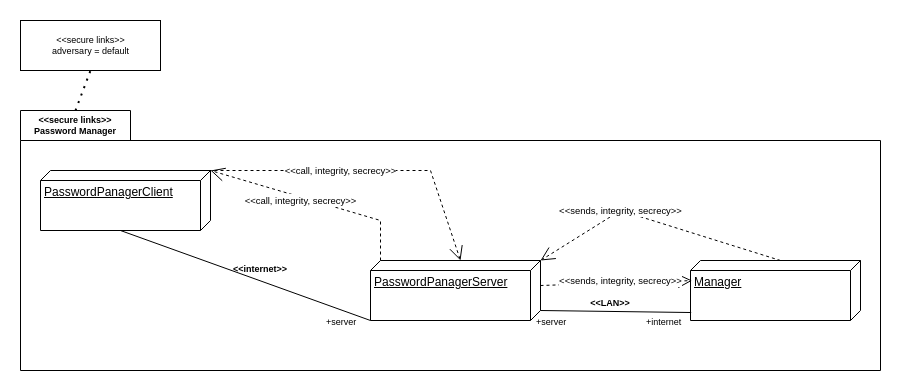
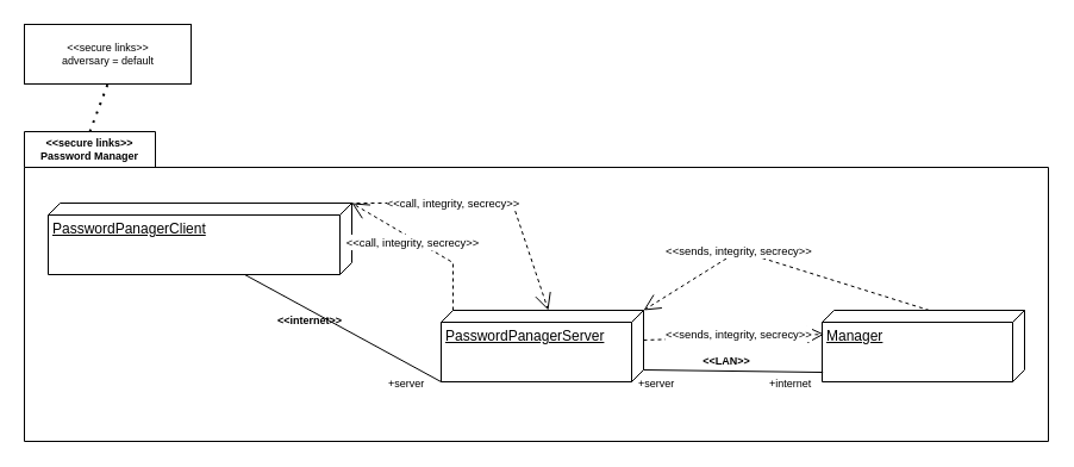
  <mxCell id="0" />
  <mxCell id="1" parent="0" />
  <mxCell id="2" value="" style="shape=folder;fontStyle=1;spacingTop=10;tabWidth=110;tabHeight=30;tabPosition=left;html=1;" parent="1" vertex="1"><mxGeometry x="20" y="110" width="860" height="260" as="geometry" /></mxCell>
- <mxCell id="3" value="PasswordPanagerClient" style="verticalAlign=top;align=left;spacingTop=8;spacingLeft=2;spacingRight=12;shape=cube;size=10;direction=south;fontStyle=4;html=1;" parent="1" vertex="1"><mxGeometry x="40" y="170" width="170" height="60" as="geometry" /></mxCell>
+ <mxCell id="3" value="PasswordPanagerClient" style="verticalAlign=top;align=left;spacingTop=8;spacingLeft=2;spacingRight=12;shape=cube;size=10;direction=south;fontStyle=4;html=1;" parent="1" vertex="1"><mxGeometry x="40" y="170" width="255" height="60" as="geometry" /></mxCell>
  <mxCell id="4" value="PasswordPanagerServer" style="verticalAlign=top;align=left;spacingTop=8;spacingLeft=2;spacingRight=12;shape=cube;size=10;direction=south;fontStyle=4;html=1;" parent="1" vertex="1"><mxGeometry x="370" y="260" width="170" height="60" as="geometry" /></mxCell>
  <mxCell id="5" value="Manager" style="verticalAlign=top;align=left;spacingTop=8;spacingLeft=2;spacingRight=12;shape=cube;size=10;direction=south;fontStyle=4;html=1;" parent="1" vertex="1"><mxGeometry x="690" y="260" width="170" height="60" as="geometry" /></mxCell>
  <mxCell id="6" value="" style="endArrow=none;html=1;rounded=0;exitX=0;exitY=0;exitDx=60;exitDy=90;exitPerimeter=0;entryX=1;entryY=1;entryDx=0;entryDy=0;entryPerimeter=0;" parent="1" source="3" target="4" edge="1"><mxGeometry width="50" height="50" relative="1" as="geometry"><mxPoint x="230" y="460" as="sourcePoint" /><mxPoint x="280" y="410" as="targetPoint" /><Array as="points" /></mxGeometry></mxCell>
  <mxCell id="7" value="" style="endArrow=none;html=1;rounded=0;entryX=0.867;entryY=0.996;entryDx=0;entryDy=0;entryPerimeter=0;exitX=0;exitY=0;exitDx=50;exitDy=0;exitPerimeter=0;" parent="1" source="4" target="5" edge="1"><mxGeometry width="50" height="50" relative="1" as="geometry"><mxPoint x="500" y="410" as="sourcePoint" /><mxPoint x="550" y="360" as="targetPoint" /><Array as="points" /></mxGeometry></mxCell>
  <mxCell id="8" value="&lt;span dir=&quot;ltr&quot; role=&quot;presentation&quot; style=&quot;left: 376.687px; top: 237.975px; font-size: 9.463px; font-family: sans-serif; transform: scaleX(0.98);&quot;&gt;&amp;lt;&amp;lt;call, integrity, secrecy&amp;gt;&amp;gt;&lt;/span&gt;" style="endArrow=open;endSize=12;dashed=1;html=1;rounded=0;exitX=0;exitY=0;exitDx=0;exitDy=80;exitPerimeter=0;entryX=0;entryY=0;entryDx=0;entryDy=80;entryPerimeter=0;" parent="1" source="3" target="4" edge="1"><mxGeometry x="0.064" width="160" relative="1" as="geometry"><mxPoint x="190" y="170" as="sourcePoint" /><mxPoint x="350" y="170" as="targetPoint" /><Array as="points"><mxPoint x="430" y="170" /></Array><mxPoint as="offset" /></mxGeometry></mxCell>
  <mxCell id="9" value="&lt;span dir=&quot;ltr&quot; role=&quot;presentation&quot; style=&quot;left: 376.687px; top: 237.975px; font-size: 9.463px; font-family: sans-serif; transform: scaleX(0.98);&quot;&gt;&amp;lt;&amp;lt;call, integrity, secrecy&amp;gt;&amp;gt;&lt;/span&gt;" style="endArrow=open;endSize=12;dashed=1;html=1;rounded=0;exitX=0;exitY=0;exitDx=0;exitDy=160;exitPerimeter=0;entryX=0;entryY=0;entryDx=0;entryDy=0;entryPerimeter=0;" parent="1" source="4" target="3" edge="1"><mxGeometry x="0.127" y="3" width="160" relative="1" as="geometry"><mxPoint x="430" y="180" as="sourcePoint" /><mxPoint x="590" y="180" as="targetPoint" /><Array as="points"><mxPoint x="380" y="220" /></Array><mxPoint as="offset" /></mxGeometry></mxCell>
  <mxCell id="10" value="&lt;span dir=&quot;ltr&quot; role=&quot;presentation&quot; style=&quot;left: 376.687px; top: 237.975px; font-size: 9.463px; font-family: sans-serif; transform: scaleX(0.98);&quot;&gt;&amp;lt;&amp;lt;sends, integrity, secrecy&amp;gt;&amp;gt;&lt;/span&gt;" style="endArrow=open;endSize=12;dashed=1;html=1;rounded=0;entryX=0;entryY=0;entryDx=0;entryDy=0;entryPerimeter=0;exitX=0;exitY=0;exitDx=0;exitDy=80;exitPerimeter=0;" parent="1" source="5" target="4" edge="1"><mxGeometry x="0.28" width="160" relative="1" as="geometry"><mxPoint x="550" y="170" as="sourcePoint" /><mxPoint x="710" y="170" as="targetPoint" /><Array as="points"><mxPoint x="620" y="210" /></Array><mxPoint as="offset" /></mxGeometry></mxCell>
  <mxCell id="11" value="&lt;span dir=&quot;ltr&quot; role=&quot;presentation&quot; style=&quot;left: 376.687px; top: 237.975px; font-size: 9.463px; font-family: sans-serif; transform: scaleX(0.98);&quot;&gt;&amp;lt;&amp;lt;sends, integrity, secrecy&amp;gt;&amp;gt;&lt;/span&gt;" style="endArrow=open;endSize=12;dashed=1;html=1;rounded=0;exitX=0;exitY=0;exitDx=25;exitDy=0;exitPerimeter=0;entryX=0.335;entryY=0.99;entryDx=0;entryDy=0;entryPerimeter=0;" parent="1" source="4" target="5" edge="1"><mxGeometry x="0.056" y="2" width="160" relative="1" as="geometry"><mxPoint x="530" y="360" as="sourcePoint" /><mxPoint x="690" y="360" as="targetPoint" /><Array as="points" /><mxPoint as="offset" /></mxGeometry></mxCell>
  <mxCell id="12" value="+server" style="text;strokeColor=none;fillColor=none;align=left;verticalAlign=top;spacingLeft=4;spacingRight=4;overflow=hidden;rotatable=0;points=[[0,0.5],[1,0.5]];portConstraint=eastwest;fontSize=9;" parent="1" vertex="1"><mxGeometry x="320" y="310" width="50" height="20" as="geometry" /></mxCell>
  <mxCell id="13" value="+server" style="text;strokeColor=none;fillColor=none;align=left;verticalAlign=top;spacingLeft=4;spacingRight=4;overflow=hidden;rotatable=0;points=[[0,0.5],[1,0.5]];portConstraint=eastwest;fontSize=9;" parent="1" vertex="1"><mxGeometry x="530" y="310" width="50" height="20" as="geometry" /></mxCell>
  <mxCell id="14" value="+internet" style="text;strokeColor=none;fillColor=none;align=left;verticalAlign=top;spacingLeft=4;spacingRight=4;overflow=hidden;rotatable=0;points=[[0,0.5],[1,0.5]];portConstraint=eastwest;fontSize=9;" parent="1" vertex="1"><mxGeometry x="640" y="310" width="50" height="20" as="geometry" /></mxCell>
  <mxCell id="15" value="&lt;&lt;internet&gt;&gt;" style="text;align=center;fontStyle=1;verticalAlign=middle;spacingLeft=3;spacingRight=3;strokeColor=none;rotatable=0;points=[[0,0.5],[1,0.5]];portConstraint=eastwest;fontSize=9;" parent="1" vertex="1"><mxGeometry x="220" y="260" width="80" height="16" as="geometry" /></mxCell>
  <mxCell id="16" value="&lt;&lt;LAN&gt;&gt;" style="text;align=center;fontStyle=1;verticalAlign=middle;spacingLeft=3;spacingRight=3;strokeColor=none;rotatable=0;points=[[0,0.5],[1,0.5]];portConstraint=eastwest;fontSize=9;" parent="1" vertex="1"><mxGeometry x="570" y="294" width="80" height="16" as="geometry" /></mxCell>
  <mxCell id="17" value="&lt;&lt;secure links&gt;&gt;&#10;Password Manager&#10;" style="text;align=center;fontStyle=1;verticalAlign=middle;spacingLeft=3;spacingRight=3;strokeColor=none;rotatable=0;points=[[0,0.5],[1,0.5]];portConstraint=eastwest;fontSize=9;" parent="1" vertex="1"><mxGeometry x="40" y="120" width="70" height="20" as="geometry" /></mxCell>
  <mxCell id="18" value="&lt;div&gt;&amp;lt;&amp;lt;secure links&amp;gt;&amp;gt;&lt;/div&gt;&lt;div&gt;adversary = default&lt;br&gt;&lt;/div&gt;" style="html=1;fontSize=9;" parent="1" vertex="1"><mxGeometry x="20" y="20" width="140" height="50" as="geometry" /></mxCell>
  <mxCell id="19" value="" style="endArrow=none;dashed=1;html=1;dashPattern=1 3;strokeWidth=2;rounded=0;fontSize=9;exitX=0;exitY=0;exitDx=55;exitDy=0;exitPerimeter=0;entryX=0.5;entryY=1;entryDx=0;entryDy=0;" parent="1" source="2" target="18" edge="1"><mxGeometry width="50" height="50" relative="1" as="geometry"><mxPoint x="100" y="60" as="sourcePoint" /><mxPoint x="150" y="10" as="targetPoint" /></mxGeometry></mxCell>
